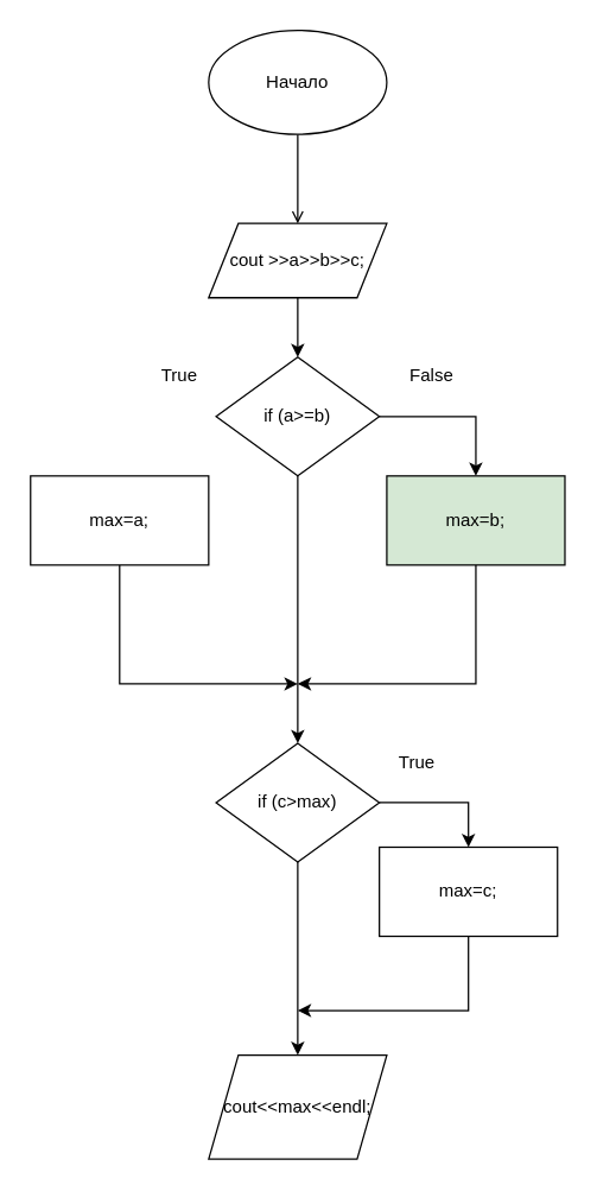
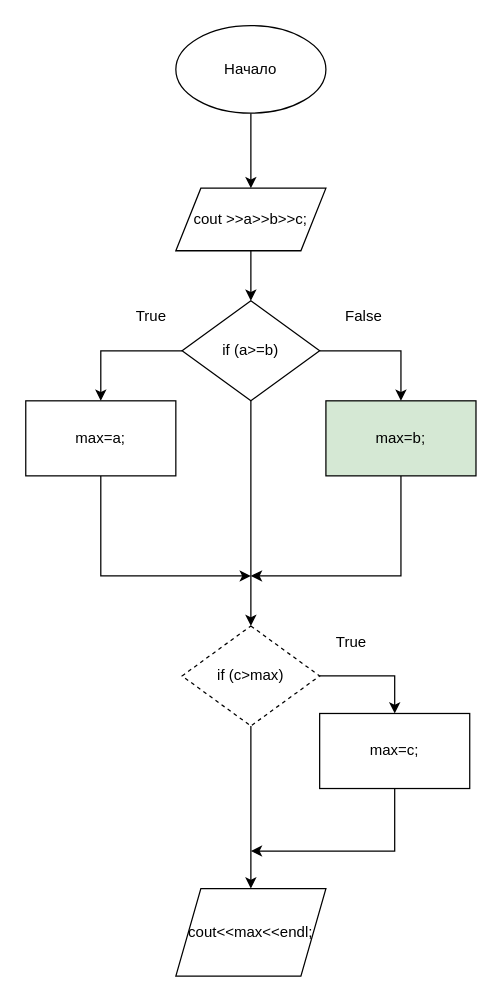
  <mxCell id="0" />
  <mxCell id="1" parent="0" />
+ <mxCell id="2" style="edgeStyle=orthogonalEdgeStyle;rounded=0;orthogonalLoop=1;jettySize=auto;html=1;exitX=0;exitY=0.5;exitDx=0;exitDy=0;entryX=0.5;entryY=0;entryDx=0;entryDy=0;" edge="1" parent="1" source="5" target="11"><mxGeometry relative="1" as="geometry" /></mxCell>
  <mxCell id="3" style="edgeStyle=orthogonalEdgeStyle;rounded=0;orthogonalLoop=1;jettySize=auto;html=1;exitX=1;exitY=0.5;exitDx=0;exitDy=0;entryX=0.5;entryY=0;entryDx=0;entryDy=0;" edge="1" parent="1" source="5" target="13"><mxGeometry relative="1" as="geometry" /></mxCell>
  <mxCell id="4" style="edgeStyle=orthogonalEdgeStyle;rounded=0;orthogonalLoop=1;jettySize=auto;html=1;exitX=0.5;exitY=1;exitDx=0;exitDy=0;entryX=0.5;entryY=0;entryDx=0;entryDy=0;" edge="1" parent="1" source="5" target="18"><mxGeometry relative="1" as="geometry" /></mxCell>
  <mxCell id="5" value="if (a&amp;gt;=b)" style="rhombus;whiteSpace=wrap;html=1;" vertex="1" parent="1"><mxGeometry x="145" y="240" width="110" height="80" as="geometry" /></mxCell>
  <mxCell id="6" style="edgeStyle=orthogonalEdgeStyle;rounded=0;orthogonalLoop=1;jettySize=auto;html=1;entryX=0.5;entryY=0;entryDx=0;entryDy=0;" edge="1" parent="1" source="7" target="5"><mxGeometry relative="1" as="geometry" /></mxCell>
  <mxCell id="7" value="cout &amp;gt;&amp;gt;a&amp;gt;&amp;gt;b&amp;gt;&amp;gt;c;" style="shape=parallelogram;perimeter=parallelogramPerimeter;whiteSpace=wrap;html=1;fixedSize=1;" vertex="1" parent="1"><mxGeometry x="140" y="150" width="120" height="50" as="geometry" /></mxCell>
- <mxCell id="8" style="edgeStyle=orthogonalEdgeStyle;rounded=0;orthogonalLoop=1;jettySize=auto;html=1;entryX=0.5;entryY=0;entryDx=0;entryDy=0;endArrow=open;" edge="1" parent="1" source="9" target="7"><mxGeometry relative="1" as="geometry" /></mxCell>
+ <mxCell id="8" style="edgeStyle=orthogonalEdgeStyle;rounded=0;orthogonalLoop=1;jettySize=auto;html=1;entryX=0.5;entryY=0;entryDx=0;entryDy=0;" edge="1" parent="1" source="9" target="7"><mxGeometry relative="1" as="geometry" /></mxCell>
  <mxCell id="9" value="Начало" style="ellipse;whiteSpace=wrap;html=1;" vertex="1" parent="1"><mxGeometry x="140" y="20" width="120" height="70" as="geometry" /></mxCell>
  <mxCell id="10" style="edgeStyle=orthogonalEdgeStyle;rounded=0;orthogonalLoop=1;jettySize=auto;html=1;" edge="1" parent="1" source="11"><mxGeometry relative="1" as="geometry"><mxPoint x="200" y="460" as="targetPoint" /><Array as="points"><mxPoint x="80" y="460" /><mxPoint x="91" y="460" /></Array></mxGeometry></mxCell>
  <mxCell id="11" value="max=a;" style="rounded=0;whiteSpace=wrap;html=1;" vertex="1" parent="1"><mxGeometry x="20" y="320" width="120" height="60" as="geometry" /></mxCell>
  <mxCell id="12" style="edgeStyle=orthogonalEdgeStyle;rounded=0;orthogonalLoop=1;jettySize=auto;html=1;exitX=0.5;exitY=1;exitDx=0;exitDy=0;" edge="1" parent="1" source="13"><mxGeometry relative="1" as="geometry"><mxPoint x="200" y="460" as="targetPoint" /><Array as="points"><mxPoint x="320" y="460" /><mxPoint x="221" y="460" /></Array></mxGeometry></mxCell>
  <mxCell id="13" value="max=b;" style="rounded=0;whiteSpace=wrap;html=1;fillColor=#d5e8d4;" vertex="1" parent="1"><mxGeometry x="260" y="320" width="120" height="60" as="geometry" /></mxCell>
  <mxCell id="14" value="True" style="text;html=1;align=center;verticalAlign=middle;resizable=0;points=[];autosize=1;strokeColor=none;fillColor=none;" vertex="1" parent="1"><mxGeometry x="95" y="238" width="50" height="30" as="geometry" /></mxCell>
  <mxCell id="15" value="False" style="text;html=1;align=center;verticalAlign=middle;resizable=0;points=[];autosize=1;strokeColor=none;fillColor=none;" vertex="1" parent="1"><mxGeometry x="265" y="238" width="50" height="30" as="geometry" /></mxCell>
  <mxCell id="16" style="edgeStyle=orthogonalEdgeStyle;rounded=0;orthogonalLoop=1;jettySize=auto;html=1;exitX=1;exitY=0.5;exitDx=0;exitDy=0;entryX=0.5;entryY=0;entryDx=0;entryDy=0;" edge="1" parent="1" source="18" target="20"><mxGeometry relative="1" as="geometry" /></mxCell>
  <mxCell id="17" style="edgeStyle=orthogonalEdgeStyle;rounded=0;orthogonalLoop=1;jettySize=auto;html=1;exitX=0.5;exitY=1;exitDx=0;exitDy=0;entryX=0.5;entryY=0;entryDx=0;entryDy=0;" edge="1" parent="1" source="18" target="21"><mxGeometry relative="1" as="geometry" /></mxCell>
- <mxCell id="18" value="if (c&amp;gt;max)" style="rhombus;whiteSpace=wrap;html=1;" vertex="1" parent="1"><mxGeometry x="145" y="500" width="110" height="80" as="geometry" /></mxCell>
+ <mxCell id="18" value="if (c&amp;gt;max)" style="rhombus;whiteSpace=wrap;html=1;dashed=1;" vertex="1" parent="1"><mxGeometry x="145" y="500" width="110" height="80" as="geometry" /></mxCell>
  <mxCell id="19" style="edgeStyle=orthogonalEdgeStyle;rounded=0;orthogonalLoop=1;jettySize=auto;html=1;exitX=0.5;exitY=1;exitDx=0;exitDy=0;" edge="1" parent="1" source="20"><mxGeometry relative="1" as="geometry"><mxPoint x="200" y="680" as="targetPoint" /><Array as="points"><mxPoint x="315" y="680" /></Array></mxGeometry></mxCell>
  <mxCell id="20" value="max=c;" style="rounded=0;whiteSpace=wrap;html=1;" vertex="1" parent="1"><mxGeometry x="255" y="570" width="120" height="60" as="geometry" /></mxCell>
  <mxCell id="21" value="cout&amp;lt;&amp;lt;max&amp;lt;&amp;lt;endl;" style="shape=parallelogram;perimeter=parallelogramPerimeter;whiteSpace=wrap;html=1;fixedSize=1;" vertex="1" parent="1"><mxGeometry x="140" y="710" width="120" height="70" as="geometry" /></mxCell>
  <mxCell id="22" value="True" style="text;html=1;align=center;verticalAlign=middle;resizable=0;points=[];autosize=1;strokeColor=none;fillColor=none;" vertex="1" parent="1"><mxGeometry x="255" y="498" width="50" height="30" as="geometry" /></mxCell>
